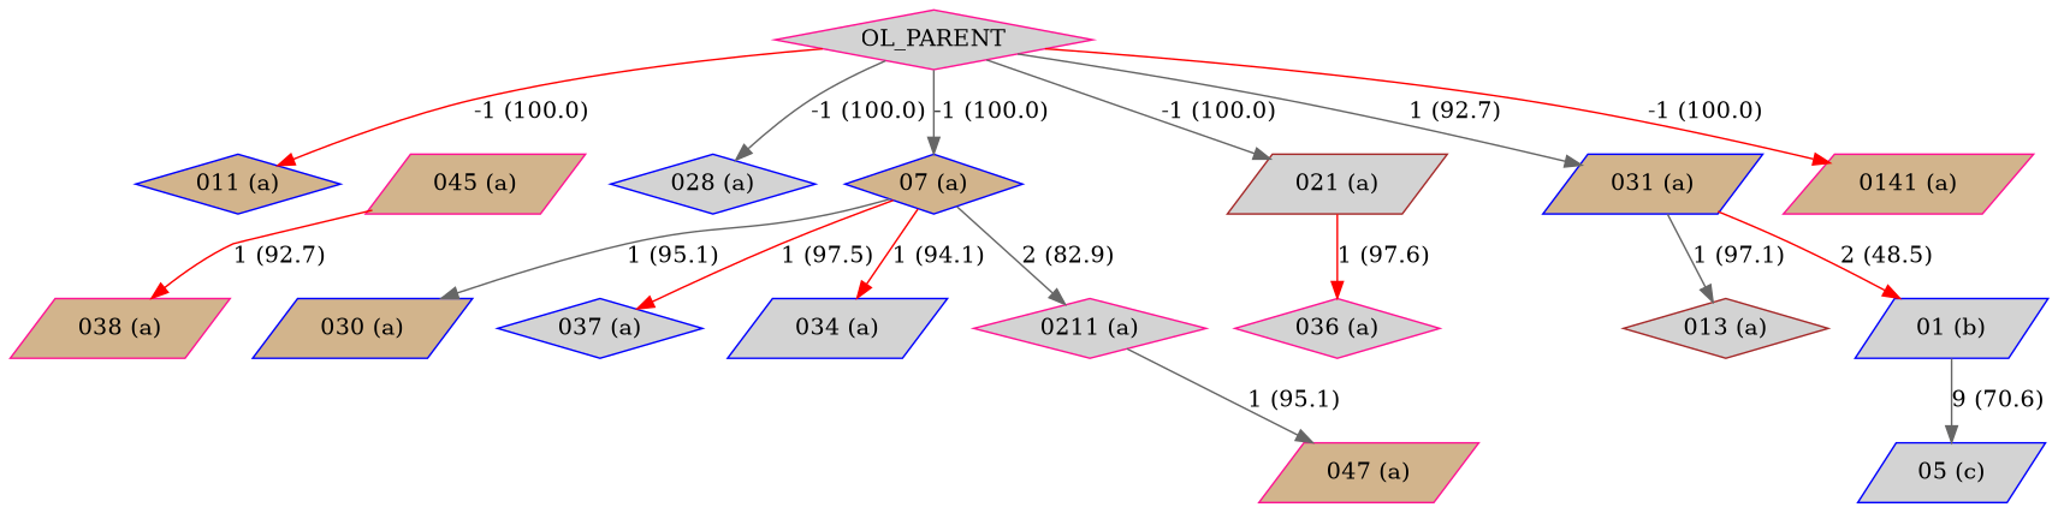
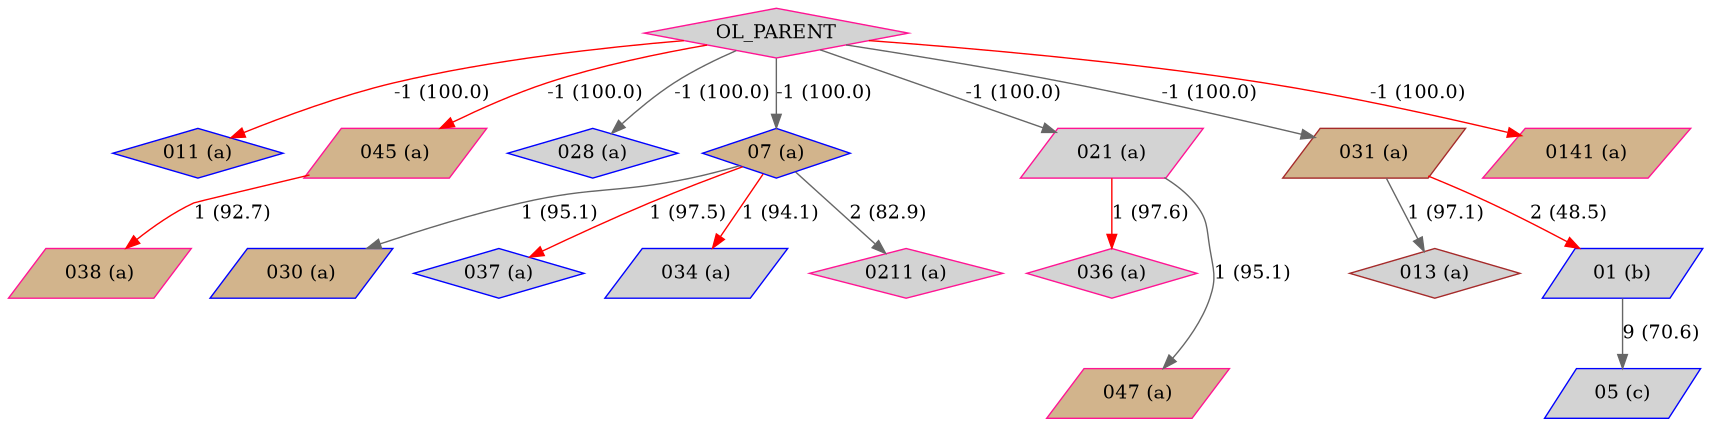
  strict digraph {
    node [color=blue fillcolor=lightgrey shape=parallelogram style=filled]
    edge [color=gray40]
    "013 (a)" [color=brown shape=diamond]
    "011 (a)" [fillcolor=tan shape=diamond]
    "045 (a)" [color=deeppink fillcolor=tan]
    "038 (a)" [color=deeppink fillcolor=tan]
    "01 (b)"
    "05 (c)"
    "030 (a)" [fillcolor=tan]
    "028 (a)" [shape=diamond]
    "037 (a)" [shape=diamond]
    "036 (a)" [color=deeppink shape=diamond]
    "07 (a)" [fillcolor=tan shape=diamond]
    "034 (a)"
    "0211 (a)" [color=deeppink shape=diamond]
-   "021 (a)" [color=brown]
+   "021 (a)" [color=deeppink]
    "047 (a)" [color=deeppink fillcolor=tan]
    OL_PARENT [color=deeppink shape=diamond]
-   "031 (a)" [fillcolor=tan]
+   "031 (a)" [color=brown fillcolor=tan]
    "0141 (a)" [color=deeppink fillcolor=tan]
    "045 (a)" -> "038 (a)" [color=red label="1 (92.7)"]
    "01 (b)" -> "05 (c)" [label="9 (70.6)"]
    "07 (a)" -> "030 (a)" [label="1 (95.1)"]
    "07 (a)" -> "037 (a)" [color=red label="1 (97.5)"]
    "07 (a)" -> "034 (a)" [color=red label="1 (94.1)"]
    "07 (a)" -> "0211 (a)" [label="2 (82.9)"]
    "021 (a)" -> "036 (a)" [color=red label="1 (97.6)"]
-   "0211 (a)" -> "047 (a)" [label="1 (95.1)"]
+   "021 (a)" -> "047 (a)" [label="1 (95.1)"]
    OL_PARENT -> "011 (a)" [color=red label="-1 (100.0)"]
+   OL_PARENT -> "045 (a)" [color=red label="-1 (100.0)"]
    OL_PARENT -> "028 (a)" [label="-1 (100.0)"]
    OL_PARENT -> "07 (a)" [label="-1 (100.0)"]
    OL_PARENT -> "021 (a)" [label="-1 (100.0)"]
-   OL_PARENT -> "031 (a)" [label="1 (92.7)"]
+   OL_PARENT -> "031 (a)" [label="-1 (100.0)"]
    OL_PARENT -> "0141 (a)" [color=red label="-1 (100.0)"]
    "031 (a)" -> "013 (a)" [label="1 (97.1)"]
    "031 (a)" -> "01 (b)" [color=red label="2 (48.5)"]
  }
